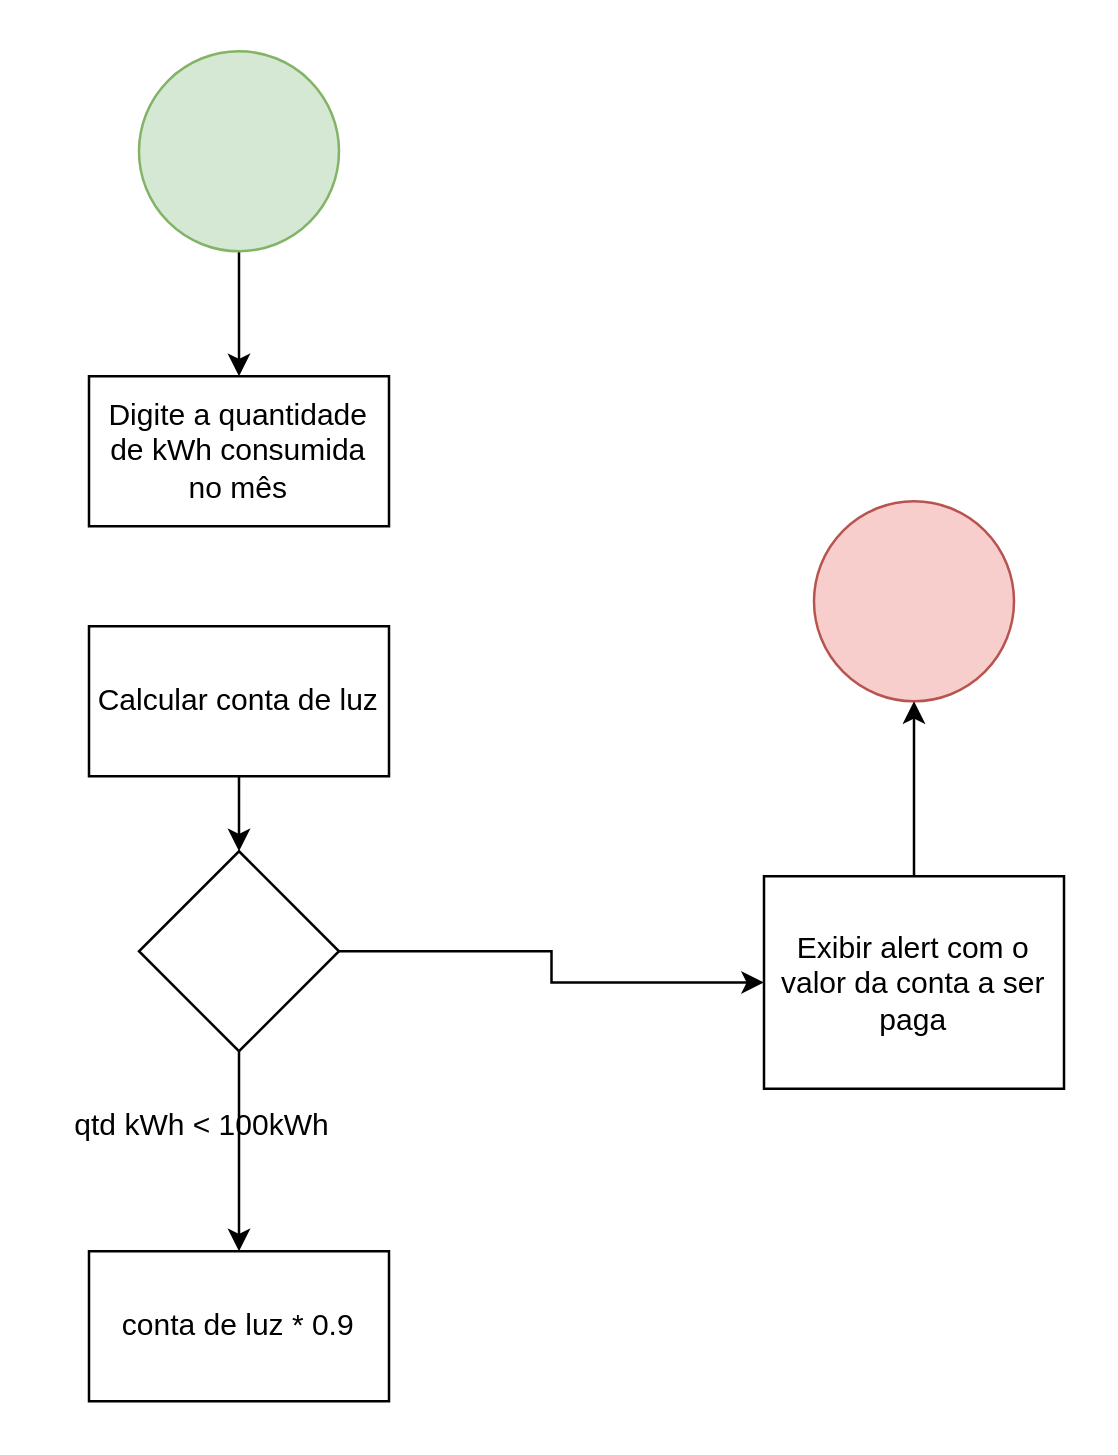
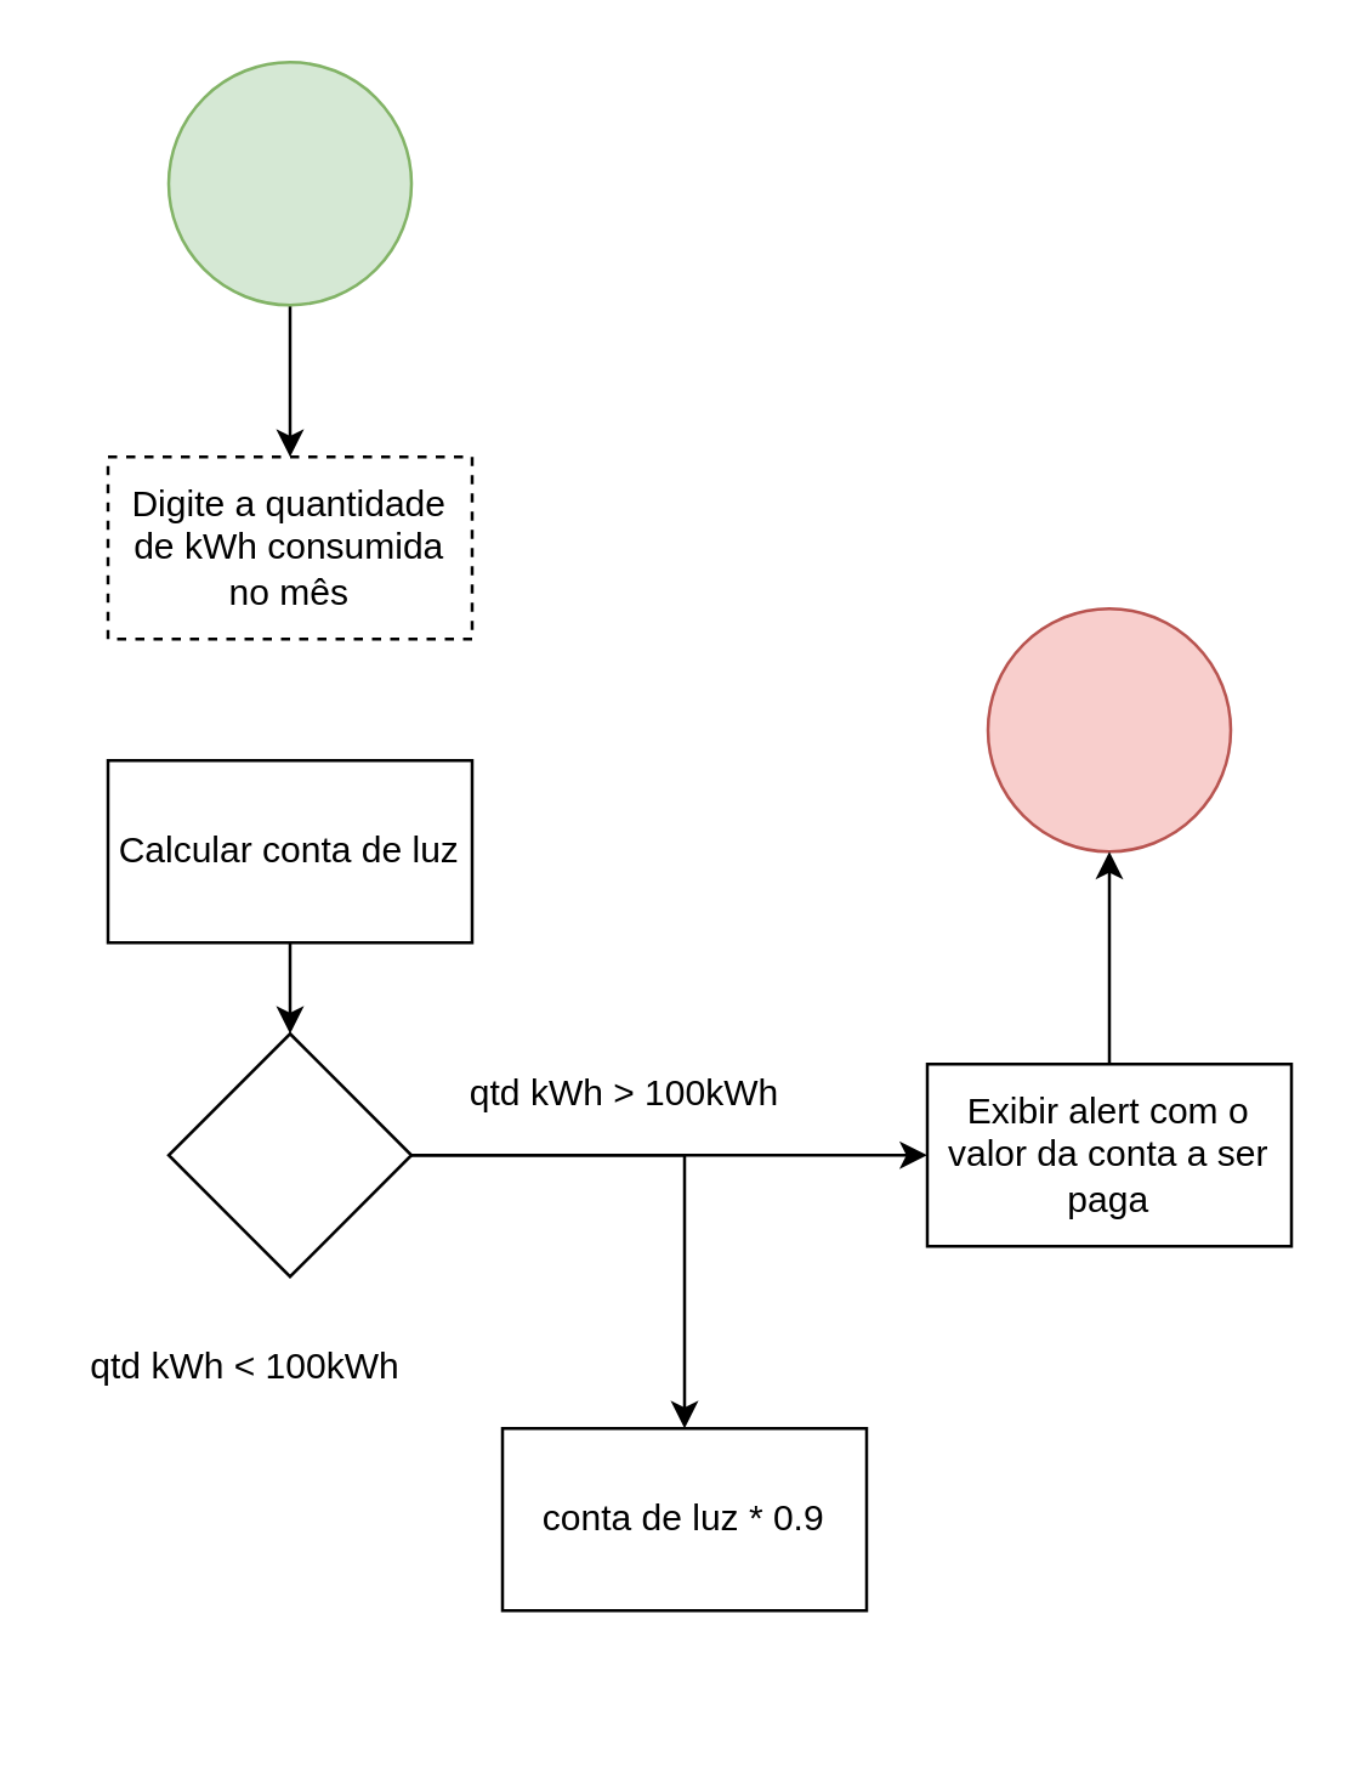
  <mxCell id="0" />
  <mxCell id="1" parent="0" />
  <mxCell id="2" value="" style="edgeStyle=orthogonalEdgeStyle;rounded=0;orthogonalLoop=1;jettySize=auto;html=1;" parent="1" source="3" target="5" edge="1"><mxGeometry relative="1" as="geometry" /></mxCell>
  <mxCell id="3" value="" style="ellipse;whiteSpace=wrap;html=1;aspect=fixed;fillColor=#d5e8d4;strokeColor=#82b366;" parent="1" vertex="1"><mxGeometry x="55" y="20" width="80" height="80" as="geometry" /></mxCell>
  <mxCell id="4" value="" style="ellipse;whiteSpace=wrap;html=1;aspect=fixed;fillColor=#f8cecc;strokeColor=#b85450;" parent="1" vertex="1"><mxGeometry x="325" y="200" width="80" height="80" as="geometry" /></mxCell>
- <mxCell id="5" value="Digite a quantidade de kWh consumida no mês" style="whiteSpace=wrap;html=1;" parent="1" vertex="1"><mxGeometry x="35" y="150" width="120" height="60" as="geometry" /></mxCell>
+ <mxCell id="5" value="Digite a quantidade de kWh consumida no mês" style="whiteSpace=wrap;html=1;dashed=1;" parent="1" vertex="1"><mxGeometry x="35" y="150" width="120" height="60" as="geometry" /></mxCell>
  <mxCell id="6" value="" style="edgeStyle=orthogonalEdgeStyle;rounded=0;orthogonalLoop=1;jettySize=auto;html=1;" parent="1" source="7" target="10" edge="1"><mxGeometry relative="1" as="geometry" /></mxCell>
  <mxCell id="7" value="Calcular conta de luz" style="whiteSpace=wrap;html=1;" parent="1" vertex="1"><mxGeometry x="35" y="250" width="120" height="60" as="geometry" /></mxCell>
  <mxCell id="8" value="" style="edgeStyle=orthogonalEdgeStyle;rounded=0;orthogonalLoop=1;jettySize=auto;html=1;" parent="1" source="10" target="12" edge="1"><mxGeometry relative="1" as="geometry" /></mxCell>
  <mxCell id="9" value="" style="edgeStyle=orthogonalEdgeStyle;rounded=0;orthogonalLoop=1;jettySize=auto;html=1;" parent="1" source="10" target="14" edge="1"><mxGeometry relative="1" as="geometry" /></mxCell>
  <mxCell id="10" value="" style="rhombus;whiteSpace=wrap;html=1;" parent="1" vertex="1"><mxGeometry x="55" y="340" width="80" height="80" as="geometry" /></mxCell>
  <mxCell id="11" style="edgeStyle=orthogonalEdgeStyle;rounded=0;orthogonalLoop=1;jettySize=auto;html=1;entryX=0.5;entryY=1;entryDx=0;entryDy=0;" edge="1" parent="1" source="12" target="4"><mxGeometry relative="1" as="geometry" /></mxCell>
- <mxCell id="12" value="Exibir alert com o valor da conta a ser paga" style="whiteSpace=wrap;html=1;" parent="1" vertex="1"><mxGeometry x="305" y="350" width="120" height="85" as="geometry" /></mxCell>
- <mxCell id="14" value="conta de luz * 0.9" style="whiteSpace=wrap;html=1;" parent="1" vertex="1"><mxGeometry x="35" y="500" width="120" height="60" as="geometry" /></mxCell>
+ <mxCell id="12" value="Exibir alert com o valor da conta a ser paga" style="whiteSpace=wrap;html=1;" parent="1" vertex="1"><mxGeometry x="305" y="350" width="120" height="60" as="geometry" /></mxCell>
+ <mxCell id="13" value="qtd kWh &amp;gt; 100kWh" style="text;html=1;align=center;verticalAlign=middle;resizable=0;points=[];autosize=1;" parent="1" vertex="1"><mxGeometry x="145" y="350" width="120" height="20" as="geometry" /></mxCell>
+ <mxCell id="14" value="conta de luz * 0.9" style="whiteSpace=wrap;html=1;" parent="1" vertex="1"><mxGeometry x="165" y="470" width="120" height="60" as="geometry" /></mxCell>
  <mxCell id="15" value="qtd kWh &amp;lt; 100kWh" style="text;html=1;align=center;verticalAlign=middle;resizable=0;points=[];autosize=1;" parent="1" vertex="1"><mxGeometry x="20" y="440" width="120" height="20" as="geometry" /></mxCell>
